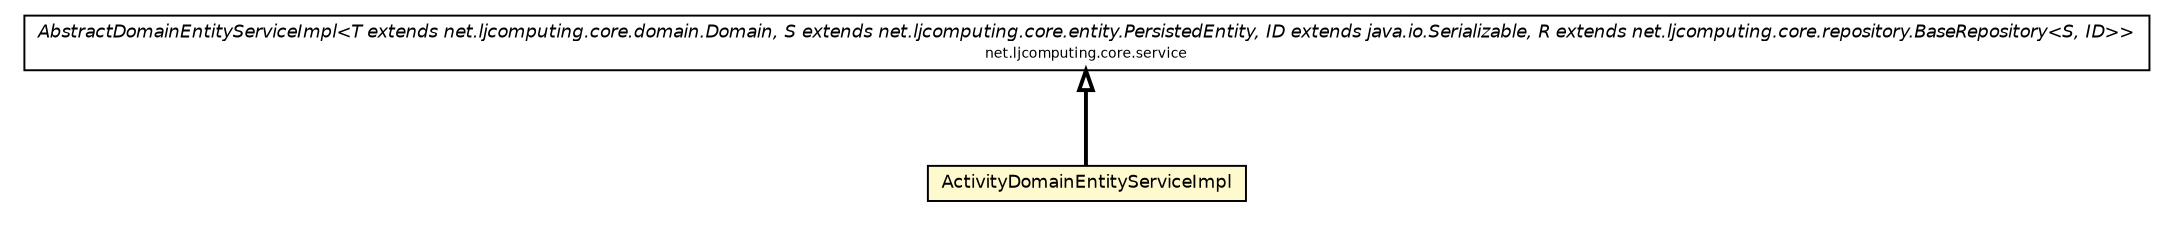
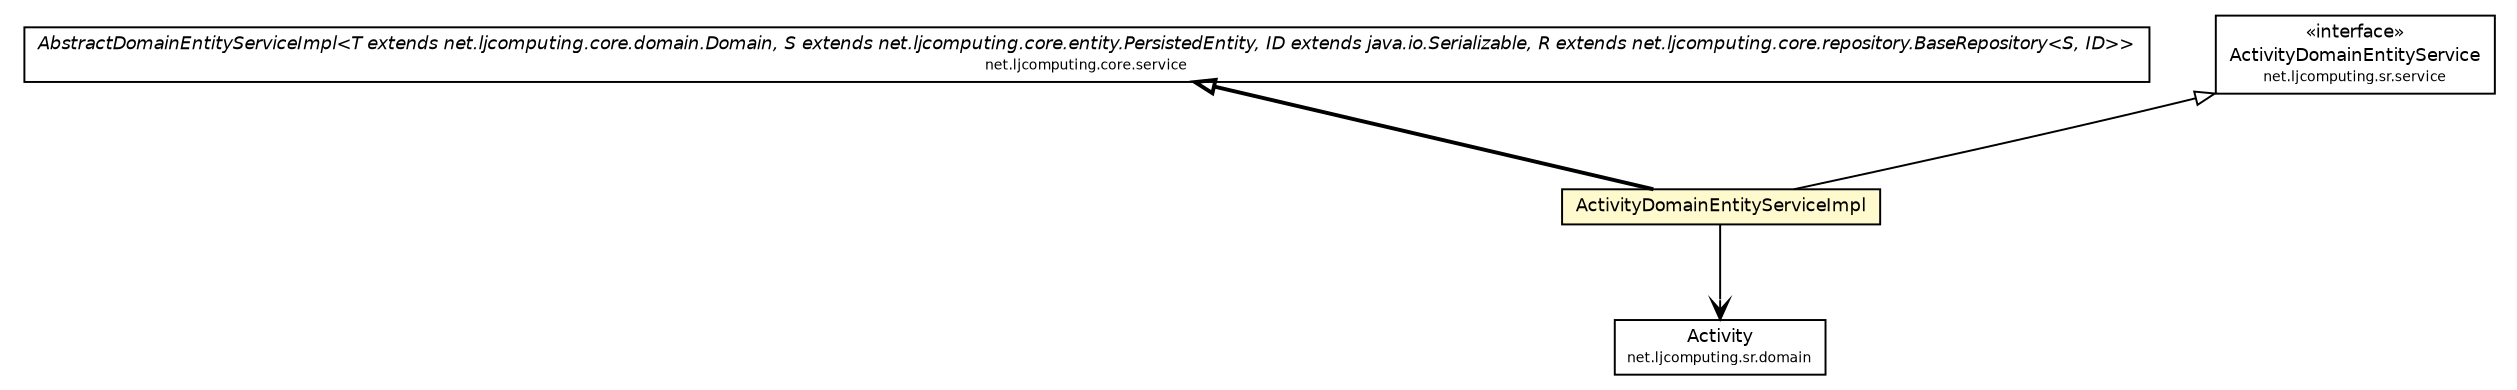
  digraph {
    nodesep=0.25
    ranksep=0.5
    node [fontcolor=black fontname=Helvetica fontsize=9.0 shape=plaintext]
    edge [arrowtail=empty dir=back fontname=Helvetica fontsize=10 headport=p labelfontname=Helvetica labelfontsize=10 style=solid tailport=p]
    n1 [label=<<table title="net.ljcomputing.core.service.AbstractDomainEntityServiceImpl" border="0" cellborder="1" cellspacing="0" cellpadding="2" port="p" href="../../../core/service/AbstractDomainEntityServiceImpl.html"> 		<tr><td><table border="0" cellspacing="0" cellpadding="1"> <tr><td align="center" balign="center"><font face="Helvetica-Oblique"> AbstractDomainEntityServiceImpl&lt;T extends net.ljcomputing.core.domain.Domain, S extends net.ljcomputing.core.entity.PersistedEntity, ID extends java.io.Serializable, R extends net.ljcomputing.core.repository.BaseRepository&lt;S, ID&gt;&gt; </font></td></tr> <tr><td align="center" balign="center"><font point-size="7.0"> net.ljcomputing.core.service </font></td></tr> 		</table></td></tr> 		</table>>]
    n2 [label=<<table title="net.ljcomputing.sr.service.impl.ActivityDomainEntityServiceImpl" border="0" cellborder="1" cellspacing="0" cellpadding="2" port="p" bgcolor="lemonChiffon" href="./ActivityDomainEntityServiceImpl.html"> 		<tr><td><table border="0" cellspacing="0" cellpadding="1"> <tr><td align="center" balign="center"> ActivityDomainEntityServiceImpl </td></tr> 		</table></td></tr> 		</table>>]
+   n3 [label=<<table title="net.ljcomputing.sr.domain.Activity" border="0" cellborder="1" cellspacing="0" cellpadding="2" port="p" href="../../domain/Activity.html"> 		<tr><td><table border="0" cellspacing="0" cellpadding="1"> <tr><td align="center" balign="center"> Activity </td></tr> <tr><td align="center" balign="center"><font point-size="7.0"> net.ljcomputing.sr.domain </font></td></tr> 		</table></td></tr> 		</table>>]
+   n4 [label=<<table title="net.ljcomputing.sr.service.ActivityDomainEntityService" border="0" cellborder="1" cellspacing="0" cellpadding="2" port="p" href="../ActivityDomainEntityService.html"> 		<tr><td><table border="0" cellspacing="0" cellpadding="1"> <tr><td align="center" balign="center"> &#171;interface&#187; </td></tr> <tr><td align="center" balign="center"> ActivityDomainEntityService </td></tr> <tr><td align="center" balign="center"><font point-size="7.0"> net.ljcomputing.sr.service </font></td></tr> 		</table></td></tr> 		</table>>]
    n1 -> n2 [style=bold]
+   n2 -> n3 [arrowhead=open color=black fontcolor=black fontsize=10.0 arrowtail="" dir=""]
+   n4 -> n2
  }
